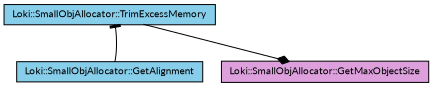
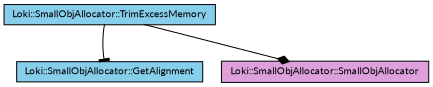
  digraph {
    fontname=Lato
    rankdir=TB
    node [color=black fillcolor=skyblue fontname=Lato fontsize=10 shape=record style=filled]
    edge [color=black fontname=Lato fontsize=10 labelfontname=FreeSans labelfontsize=10 style=solid]
    n1 [fontcolor=black height=0.2 label="Loki::SmallObjAllocator::TrimExcessMemory" width=0.4]
    n2 [height=0.2 label="Loki::SmallObjAllocator::GetAlignment" width=0.4]
-   n3 [fillcolor=plum height=0.2 label="Loki::SmallObjAllocator::GetMaxObjectSize" width=0.4]
-   n2 -> n1 [arrowhead=tee]
+   n3 [fillcolor=plum height=0.2 label="Loki::SmallObjAllocator::SmallObjAllocator" width=0.4]
+   n1 -> n2 [arrowhead=tee]
    n1 -> n3 [arrowhead=diamond]
  }
